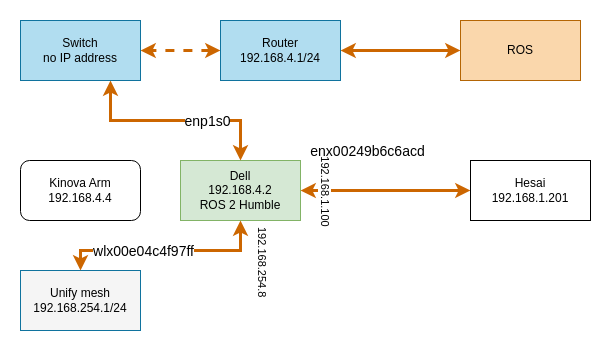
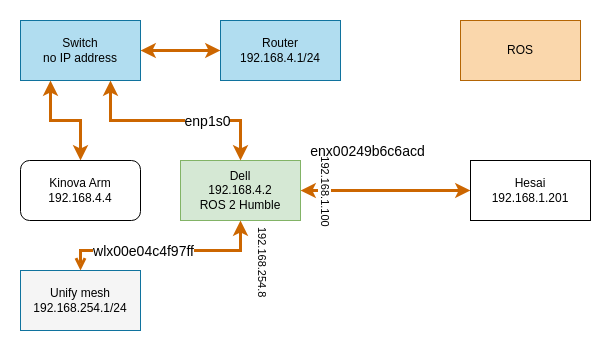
  <mxCell id="0" />
  <mxCell id="1" parent="0" />
  <mxCell id="2" style="edgeStyle=orthogonalEdgeStyle;rounded=0;orthogonalLoop=1;jettySize=auto;html=1;exitX=1;exitY=0.5;exitDx=0;exitDy=0;entryX=0;entryY=0.5;entryDx=0;entryDy=0;strokeColor=#CC6600;strokeWidth=3;startArrow=classic;startFill=1;" parent="1" source="5" target="6" edge="1"><mxGeometry relative="1" as="geometry"><Array as="points"><mxPoint x="470" y="190" /><mxPoint x="470" y="190" /></Array></mxGeometry></mxCell>
  <mxCell id="3" value="enx00249b6c6acd" style="edgeLabel;html=1;align=center;verticalAlign=middle;resizable=0;points=[];fontSize=14;" parent="2" vertex="1" connectable="0"><mxGeometry x="-0.037" y="1" relative="1" as="geometry"><mxPoint x="-16" y="-39" as="offset" /></mxGeometry></mxCell>
  <mxCell id="4" value="192.168.1.100" style="edgeLabel;html=1;align=center;verticalAlign=middle;resizable=0;points=[];rotation=90;" parent="2" vertex="1" connectable="0"><mxGeometry x="-0.696" y="-1" relative="1" as="geometry"><mxPoint y="-1" as="offset" /></mxGeometry></mxCell>
  <mxCell id="5" value="&lt;div&gt;Dell&lt;/div&gt;&lt;div&gt;192.168.4.2&lt;/div&gt;&lt;div&gt;ROS 2 Humble&lt;br&gt;&lt;/div&gt;" style="rounded=0;whiteSpace=wrap;html=1;fillColor=#d5e8d4;strokeColor=#82b366;" parent="1" vertex="1"><mxGeometry x="180" y="160" width="120" height="60" as="geometry" /></mxCell>
  <mxCell id="6" value="&lt;div&gt;Hesai&lt;/div&gt;&lt;div&gt;192.168.1.201&lt;br&gt;&lt;/div&gt;" style="whiteSpace=wrap;html=1;rounded=0;" parent="1" vertex="1"><mxGeometry x="470" y="160" width="120" height="60" as="geometry" /></mxCell>
- <mxCell id="7" style="edgeStyle=orthogonalEdgeStyle;rounded=0;orthogonalLoop=1;jettySize=auto;html=1;exitX=0;exitY=0.5;exitDx=0;exitDy=0;startArrow=classic;startFill=1;strokeWidth=3;strokeColor=#CC6600;dashed=1;" parent="1" source="9" target="12" edge="1"><mxGeometry relative="1" as="geometry" /></mxCell>
- <mxCell id="8" style="edgeStyle=orthogonalEdgeStyle;rounded=0;orthogonalLoop=1;jettySize=auto;html=1;exitX=1;exitY=0.5;exitDx=0;exitDy=0;strokeWidth=3;strokeColor=#CC6600;startArrow=classic;startFill=1;entryX=0;entryY=0.5;entryDx=0;entryDy=0;" parent="1" source="9" edge="1" target="13"><mxGeometry relative="1" as="geometry"><mxPoint x="430" y="50" as="targetPoint" /><Array as="points" /></mxGeometry></mxCell>
+ <mxCell id="7" style="edgeStyle=orthogonalEdgeStyle;rounded=0;orthogonalLoop=1;jettySize=auto;html=1;exitX=0;exitY=0.5;exitDx=0;exitDy=0;startArrow=classic;startFill=1;strokeWidth=3;strokeColor=#CC6600;" parent="1" source="9" target="12" edge="1"><mxGeometry relative="1" as="geometry" /></mxCell>
  <mxCell id="9" value="&lt;div&gt;Router&lt;br&gt;&lt;/div&gt;&lt;div&gt;192.168.4.1/24&lt;/div&gt;" style="rounded=0;whiteSpace=wrap;html=1;fillColor=#b1ddf0;strokeColor=#10739e;" parent="1" vertex="1"><mxGeometry x="220" width="120" height="60" as="geometry" y="20" /></mxCell>
  <mxCell id="10" style="edgeStyle=orthogonalEdgeStyle;rounded=0;orthogonalLoop=1;jettySize=auto;html=1;strokeWidth=3;strokeColor=#CC6600;startArrow=classic;startFill=1;entryX=0.5;entryY=0;entryDx=0;entryDy=0;exitX=0.75;exitY=1;exitDx=0;exitDy=0;" parent="1" source="12" target="5" edge="1"><mxGeometry relative="1" as="geometry"><Array as="points"><mxPoint x="110" y="120" /><mxPoint x="240" y="120" /></Array><mxPoint x="80" y="80" as="sourcePoint" /></mxGeometry></mxCell>
  <mxCell id="11" value="&lt;font style=&quot;font-size: 14px;&quot;&gt;enp1s0&lt;/font&gt;" style="edgeLabel;html=1;align=center;verticalAlign=middle;resizable=0;points=[];fontSize=14;" parent="10" vertex="1" connectable="0"><mxGeometry x="-0.118" y="-4" relative="1" as="geometry"><mxPoint x="43" y="-4" as="offset" /></mxGeometry></mxCell>
  <mxCell id="12" value="&lt;div&gt;Switch&lt;br&gt;&lt;/div&gt;&lt;div&gt;no IP address&lt;br&gt;&lt;/div&gt;" style="rounded=0;whiteSpace=wrap;html=1;fillColor=#b1ddf0;strokeColor=#10739e;" parent="1" vertex="1"><mxGeometry x="20" width="120" height="60" as="geometry" y="20" /></mxCell>
  <mxCell id="13" value="ROS" style="rounded=0;whiteSpace=wrap;html=1;fillColor=#fad7ac;strokeColor=#b46504;" parent="1" vertex="1"><mxGeometry x="460" width="120" height="60" as="geometry" y="20" /></mxCell>
+ <mxCell id="14" value="" style="edgeStyle=orthogonalEdgeStyle;rounded=0;orthogonalLoop=1;jettySize=auto;html=1;exitX=0.25;exitY=1;exitDx=0;exitDy=0;strokeWidth=3;strokeColor=#CC6600;startArrow=classic;startFill=1;entryX=0.5;entryY=0;entryDx=0;entryDy=0;" edge="1" parent="1" source="12" target="15"><mxGeometry relative="1" as="geometry"><Array as="points" /><mxPoint x="50" y="80" as="sourcePoint" /><mxPoint x="80" y="220" as="targetPoint" /></mxGeometry></mxCell>
  <mxCell id="15" value="&lt;div&gt;Kinova Arm&lt;/div&gt;&lt;div&gt;192.168.4.4&lt;br&gt;&lt;/div&gt;" style="rounded=1;whiteSpace=wrap;html=1;" vertex="1" parent="1"><mxGeometry x="20" y="160" width="120" height="60" as="geometry" /></mxCell>
  <mxCell id="16" value="&lt;div&gt;Unify mesh&lt;br&gt;&lt;/div&gt;&lt;div&gt;192.168.254.1/24&lt;br&gt;&lt;/div&gt;" style="rounded=0;whiteSpace=wrap;html=1;fillColor=#f5f5f5;strokeColor=#10739e;" vertex="1" parent="1"><mxGeometry x="20" y="270" width="120" height="60" as="geometry" /></mxCell>
- <mxCell id="17" style="edgeStyle=orthogonalEdgeStyle;rounded=0;orthogonalLoop=1;jettySize=auto;html=1;strokeWidth=3;strokeColor=#CC6600;startArrow=classic;startFill=1;entryX=0.5;entryY=0;entryDx=0;entryDy=0;exitX=0.5;exitY=1;exitDx=0;exitDy=0;" edge="1" parent="1" source="5" target="16"><mxGeometry relative="1" as="geometry"><Array as="points"><mxPoint x="240" y="250" /><mxPoint x="80" y="250" /></Array><mxPoint x="280" y="240" as="sourcePoint" /><mxPoint x="410" y="320" as="targetPoint" /></mxGeometry></mxCell>
+ <mxCell id="17" style="edgeStyle=orthogonalEdgeStyle;rounded=0;orthogonalLoop=1;jettySize=auto;html=1;strokeWidth=3;strokeColor=#CC6600;startArrow=classic;startFill=1;entryX=0.5;entryY=0;entryDx=0;entryDy=0;exitX=0.5;exitY=1;exitDx=0;exitDy=0;endArrow=open;" edge="1" parent="1" source="5" target="16"><mxGeometry relative="1" as="geometry"><Array as="points"><mxPoint x="240" y="250" /><mxPoint x="80" y="250" /></Array><mxPoint x="280" y="240" as="sourcePoint" /><mxPoint x="410" y="320" as="targetPoint" /></mxGeometry></mxCell>
  <mxCell id="18" value="wlx00e04c4f97ff" style="edgeLabel;html=1;align=center;verticalAlign=middle;resizable=0;points=[];fontSize=14;" vertex="1" connectable="0" parent="17"><mxGeometry x="-0.118" y="-4" relative="1" as="geometry"><mxPoint x="-35" y="4" as="offset" /></mxGeometry></mxCell>
  <mxCell id="19" value="192.168.254.8" style="text;whiteSpace=wrap;fontSize=11;rotation=90;" vertex="1" parent="1"><mxGeometry x="200" y="260" width="110" height="40" as="geometry" /></mxCell>
